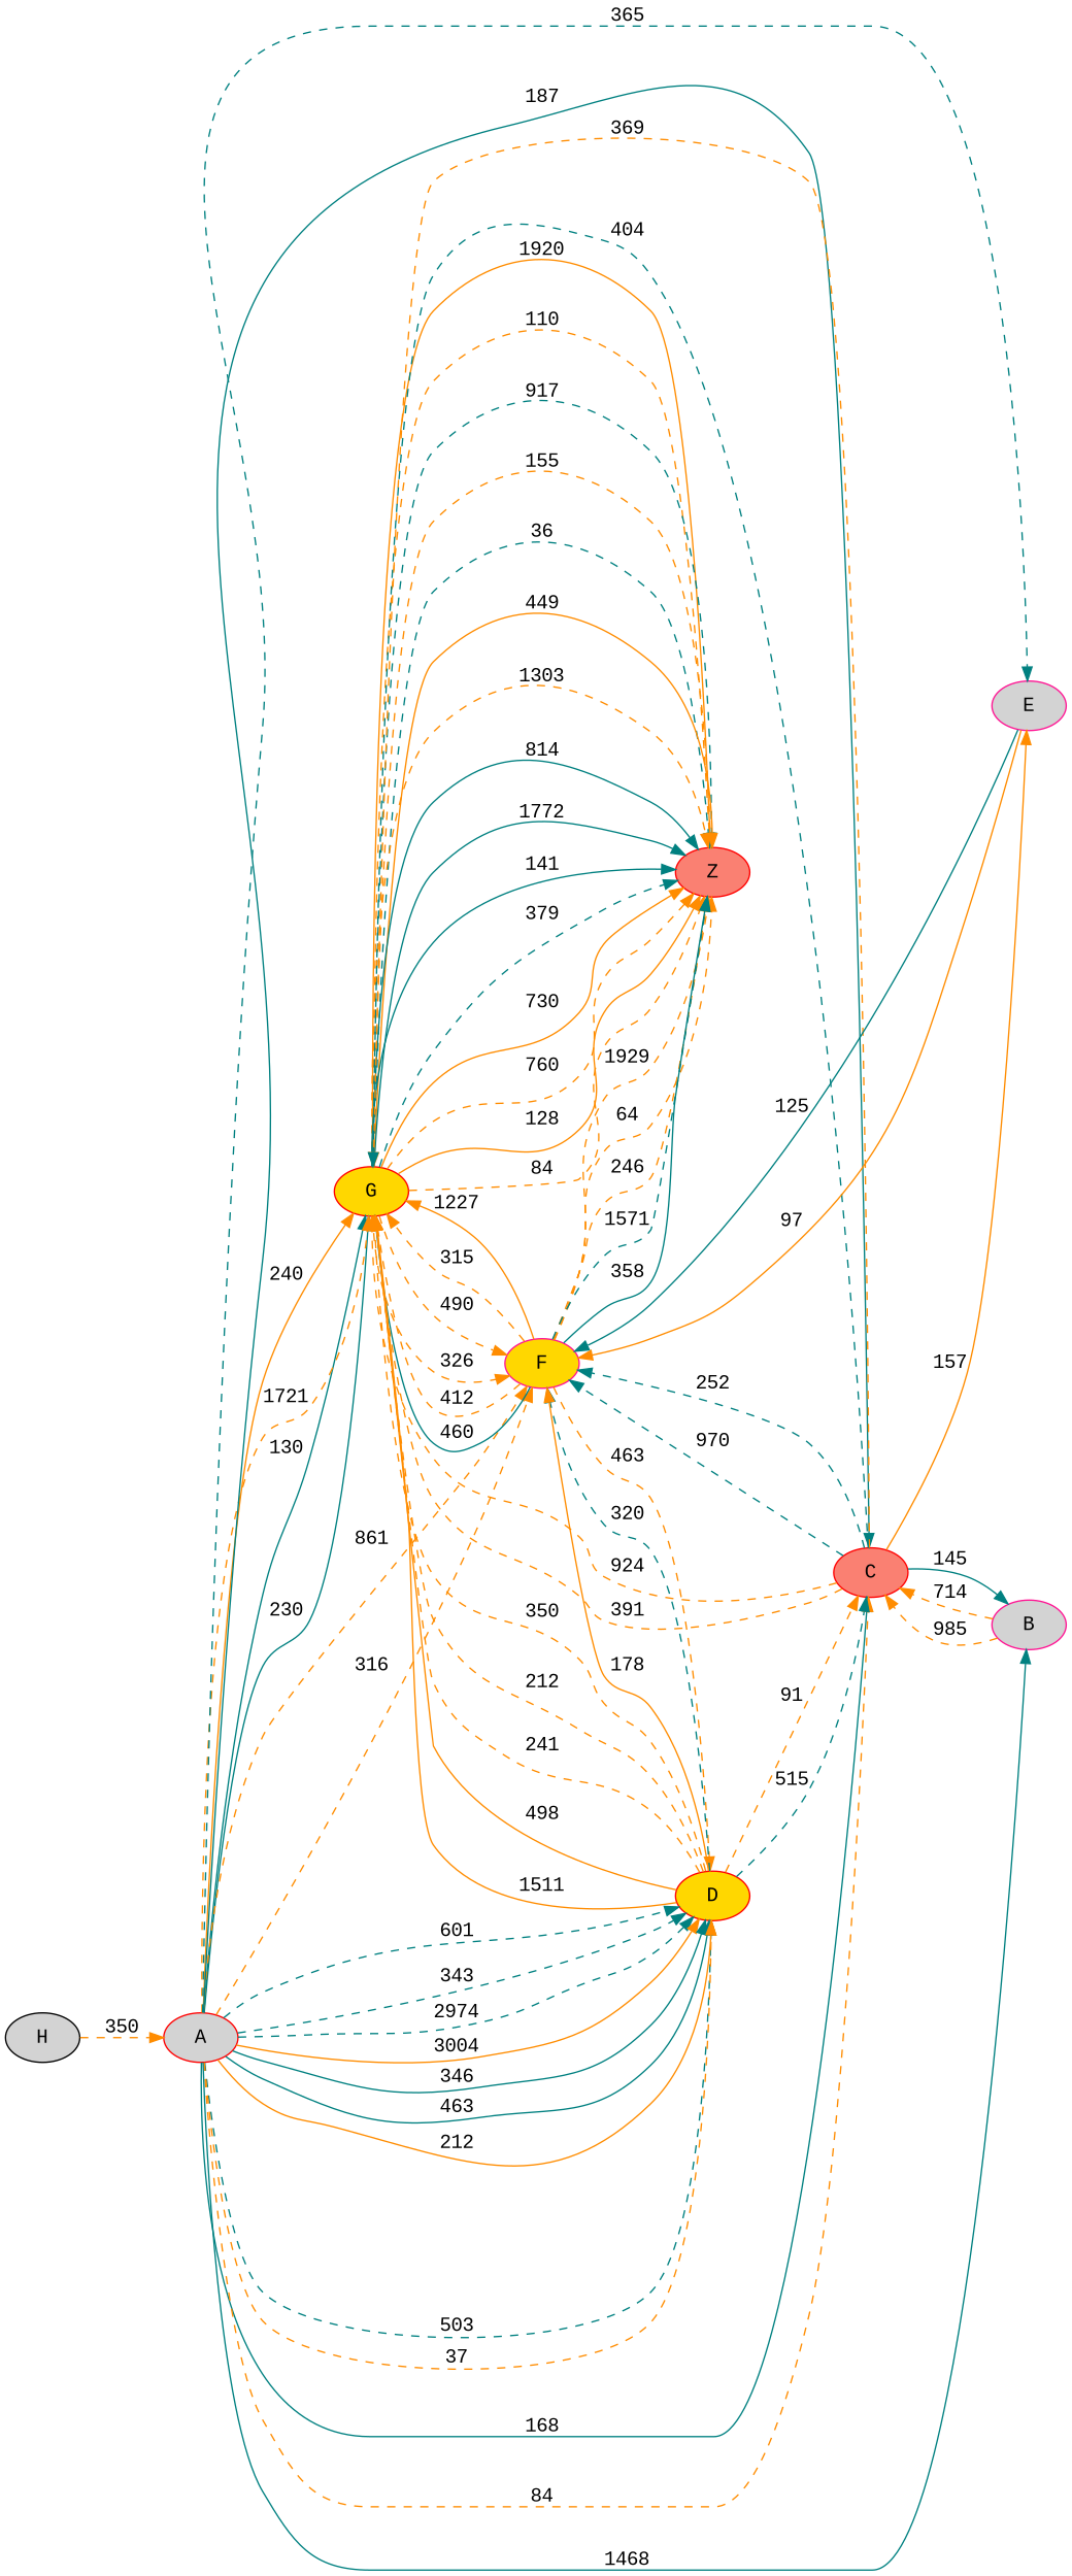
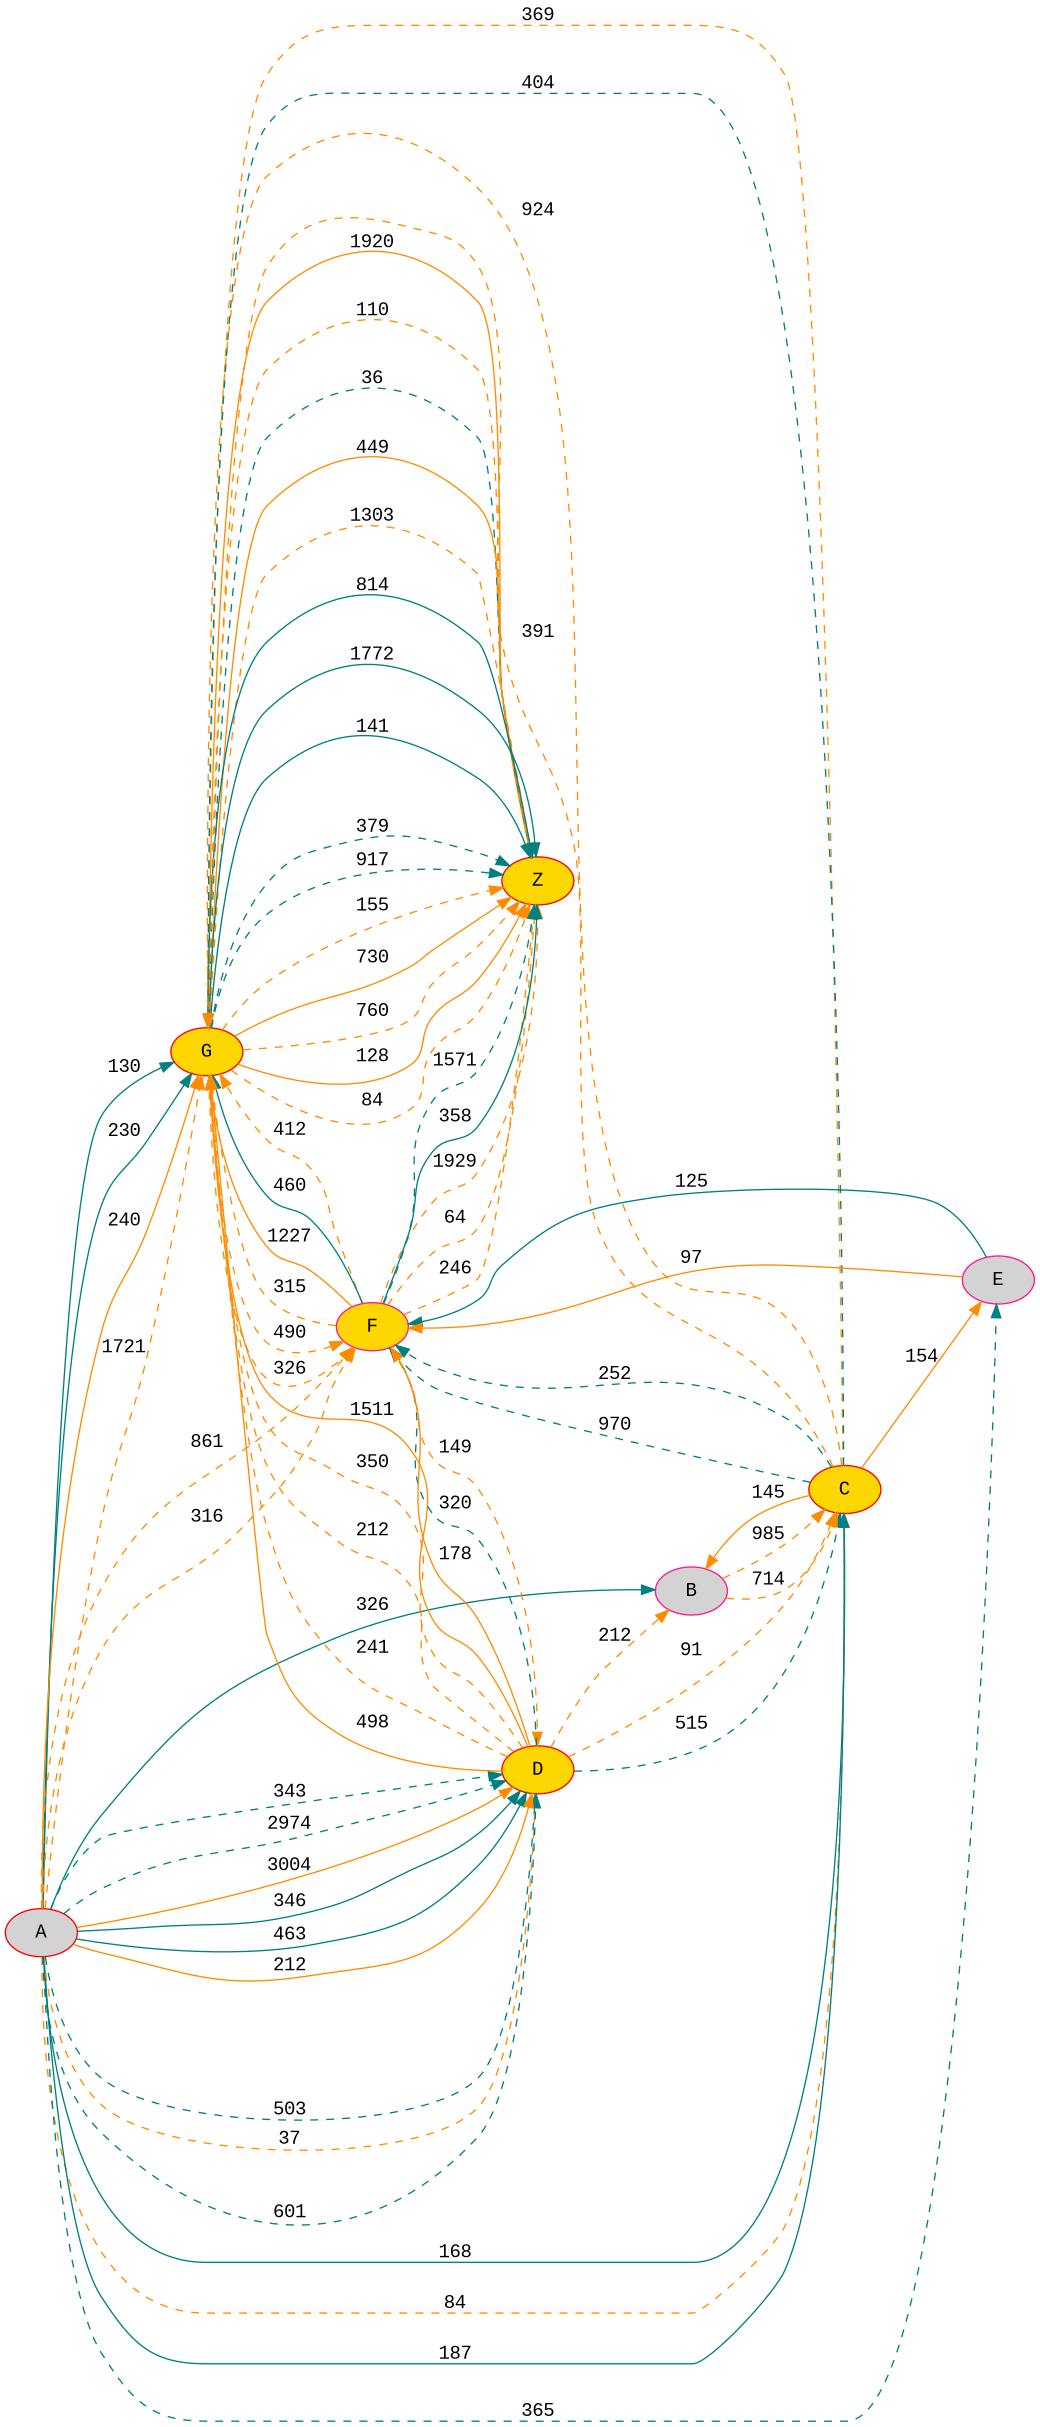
  digraph {
    fontname="Liberation Mono"
    rankdir=LR
    node [color=red fillcolor=lightgrey fontname="Liberation Mono" style=filled]
    edge [color=darkorange fontname="Liberation Mono" style=dashed]
    A
    G [fillcolor=gold]
    F [color=deeppink fillcolor=gold]
-   C [fillcolor=salmon]
+   C [fillcolor=gold]
    D [fillcolor=gold]
    B [color=deeppink]
    E [color=deeppink]
-   Z [fillcolor=salmon]
-   H [color=black]
+   Z [fillcolor=gold]
    A -> G [color=teal label=130 style=solid]
    A -> G [color=teal label=230 style=solid]
    A -> G [label=240 style=solid]
    A -> G [label=1721]
    A -> F [label=861]
    A -> F [label=316]
    A -> C [color=teal label=168 style=solid]
    A -> C [label=84]
    A -> C [color=teal label=187 style=solid]
    A -> D [color=teal label=503]
    A -> D [label=37]
    A -> D [color=teal label=601]
    A -> D [color=teal label=343]
    A -> D [color=teal label=2974]
    A -> D [label=3004 style=solid]
    A -> D [color=teal label=346 style=solid]
    A -> D [color=teal label=463 style=solid]
    A -> D [label=212 style=solid]
-   A -> B [color=teal label=1468 style=solid]
+   A -> B [color=teal label=326 style=solid]
    A -> E [color=teal label=365]
    G -> F [label=490]
    G -> F [label=326]
    G -> Z [label=1920 style=solid]
    G -> Z [label=110]
    G -> Z [color=teal label=917]
    G -> Z [label=155]
    G -> Z [label=730 style=solid]
    G -> Z [label=760]
    G -> Z [label=128 style=solid]
    G -> Z [label=84]
    G -> Z [color=teal label=36]
    G -> Z [label=449 style=solid]
    G -> Z [label=1303]
    G -> Z [color=teal label=814 style=solid]
    G -> Z [color=teal label=1772 style=solid]
    G -> Z [color=teal label=141 style=solid]
    G -> Z [color=teal label=379]
    F -> G [label=412]
    F -> G [color=teal label=460 style=solid]
    F -> G [label=1227 style=solid]
    F -> G [label=315]
-   F -> D [label=463]
+   F -> D [label=149]
    F -> Z [label=1929]
    F -> Z [label=64]
    F -> Z [label=246]
    F -> Z [color=teal label=1571]
    F -> Z [color=teal label=358 style=solid]
    C -> G [label=369]
    C -> G [color=teal label=404]
    C -> G [label=924]
    C -> G [label=391]
    C -> F [color=teal label=252]
    C -> F [color=teal label=970]
-   C -> B [color=teal label=145 style=solid]
-   C -> E [label=157 style=solid]
+   C -> B [label=145 style=solid]
+   C -> E [label=154 style=solid]
    D -> G [label=1511 style=solid]
    D -> G [label=350]
    D -> G [label=212]
    D -> G [label=241]
    D -> G [label=498 style=solid]
    D -> F [color=teal label=320]
    D -> F [label=178 style=solid]
    D -> C [label=91]
    D -> C [color=teal label=515]
+   D -> B [label=212]
    B -> C [label=714]
    B -> C [label=985]
    E -> F [color=teal label=125 style=solid]
    E -> F [label=97 style=solid]
-   H -> A [label=350]
  }
